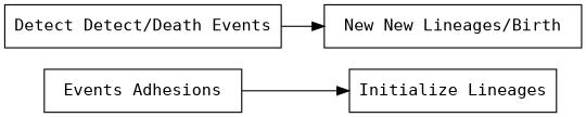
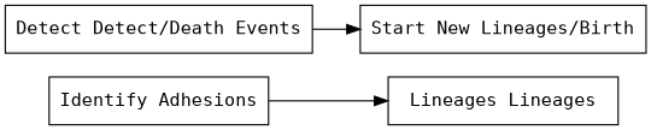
  digraph {
    fontname="DejaVu Sans Mono"
    rankdir=LR
    node [fontname="DejaVu Sans Mono" shape=box]
    edge [fontname="DejaVu Sans Mono"]
-   n1 [label="Events Adhesions"]
-   n2 [label="Initialize Lineages"]
+   n1 [label="Identify Adhesions"]
+   n2 [label="Lineages Lineages"]
    n3 [label="Detect Detect/Death Events"]
-   n4 [label="New New Lineages/Birth"]
+   n4 [label="Start New Lineages/Birth"]
    n1 -> n2
    n3 -> n4
  }
